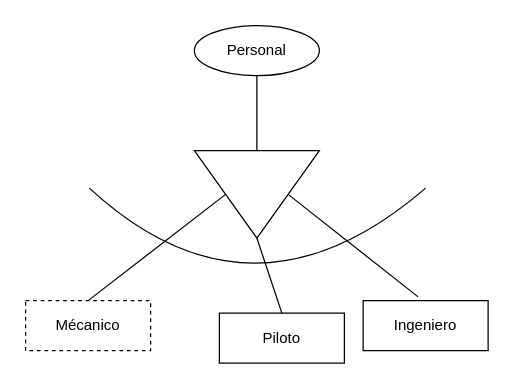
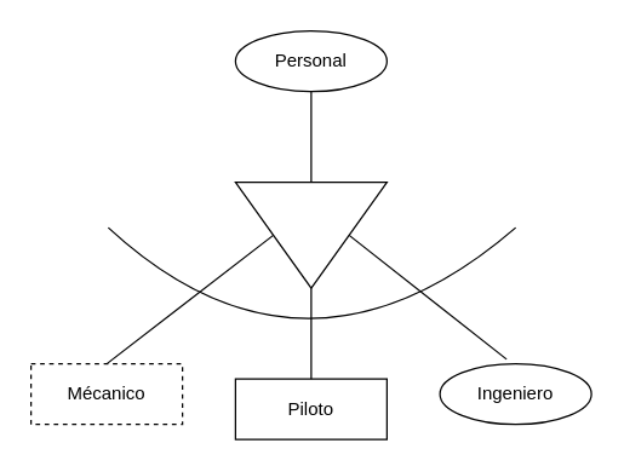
  <mxCell id="0" />
  <mxCell id="1" parent="0" />
  <mxCell id="2" value="Personal" style="ellipse;whiteSpace=wrap;html=1;align=center;" vertex="1" parent="1"><mxGeometry x="155" y="20" width="100" height="40" as="geometry" /></mxCell>
  <mxCell id="3" value="Mécanico" style="whiteSpace=wrap;html=1;align=center;dashed=1;" vertex="1" parent="1"><mxGeometry x="20" y="240" width="100" height="40" as="geometry" /></mxCell>
- <mxCell id="4" value="Ingeniero" style="whiteSpace=wrap;html=1;align=center;" vertex="1" parent="1"><mxGeometry x="290" y="240" width="100" height="40" as="geometry" /></mxCell>
+ <mxCell id="4" value="Ingeniero" style="ellipse;whiteSpace=wrap;html=1;align=center;" vertex="1" parent="1"><mxGeometry x="290" y="240" width="100" height="40" as="geometry" /></mxCell>
  <mxCell id="5" value="" style="endArrow=none;html=1;rounded=0;sourcePerimeterSpacing=8;targetPerimeterSpacing=11;curved=1;" edge="1" parent="1"><mxGeometry relative="1" as="geometry"><mxPoint x="71" y="150" as="sourcePoint" /><mxPoint x="340" y="150" as="targetPoint" /><Array as="points"><mxPoint x="201" y="270" /></Array></mxGeometry></mxCell>
  <mxCell id="6" value="" style="verticalLabelPosition=bottom;verticalAlign=top;html=1;shape=mxgraph.basic.acute_triangle;dx=0.5;gradientColor=none;rotation=-180;" vertex="1" parent="1"><mxGeometry x="155" y="120" width="100" height="70" as="geometry" /></mxCell>
  <mxCell id="7" value="" style="endArrow=none;html=1;rounded=0;sourcePerimeterSpacing=8;targetPerimeterSpacing=11;curved=1;entryX=0.5;entryY=1;entryDx=0;entryDy=0;exitX=0.5;exitY=1;exitDx=0;exitDy=0;exitPerimeter=0;" edge="1" parent="1" source="6" target="2"><mxGeometry relative="1" as="geometry"><mxPoint x="121" y="90" as="sourcePoint" /><mxPoint x="281" y="90" as="targetPoint" /></mxGeometry></mxCell>
  <mxCell id="8" value="" style="endArrow=none;html=1;rounded=0;sourcePerimeterSpacing=8;targetPerimeterSpacing=11;curved=1;entryX=0;entryY=0;entryDx=75;entryDy=35;exitX=0.5;exitY=0;exitDx=0;exitDy=0;entryPerimeter=0;" edge="1" parent="1" source="3" target="6"><mxGeometry relative="1" as="geometry"><mxPoint x="215" y="130" as="sourcePoint" /><mxPoint x="215" y="70" as="targetPoint" /></mxGeometry></mxCell>
  <mxCell id="9" value="" style="endArrow=none;html=1;rounded=0;sourcePerimeterSpacing=8;targetPerimeterSpacing=11;curved=1;entryX=0;entryY=0;entryDx=25;entryDy=35;exitX=0.44;exitY=-0.075;exitDx=0;exitDy=0;entryPerimeter=0;exitPerimeter=0;" edge="1" parent="1" source="4" target="6"><mxGeometry relative="1" as="geometry"><mxPoint x="80" y="250" as="sourcePoint" /><mxPoint x="190" y="165" as="targetPoint" /></mxGeometry></mxCell>
- <mxCell id="10" value="Piloto" style="whiteSpace=wrap;html=1;align=center;gradientColor=none;" vertex="1" parent="1"><mxGeometry x="175" y="250" width="100" height="40" as="geometry" /></mxCell>
+ <mxCell id="10" value="Piloto" style="whiteSpace=wrap;html=1;align=center;gradientColor=none;" vertex="1" parent="1"><mxGeometry x="155" y="250" width="100" height="40" as="geometry" /></mxCell>
  <mxCell id="11" value="" style="endArrow=none;html=1;rounded=0;sourcePerimeterSpacing=8;targetPerimeterSpacing=11;curved=1;entryX=0;entryY=0;entryDx=50;entryDy=0;exitX=0.5;exitY=0;exitDx=0;exitDy=0;entryPerimeter=0;" edge="1" parent="1" source="10" target="6"><mxGeometry relative="1" as="geometry"><mxPoint x="80" y="250" as="sourcePoint" /><mxPoint x="190" y="165" as="targetPoint" /></mxGeometry></mxCell>
